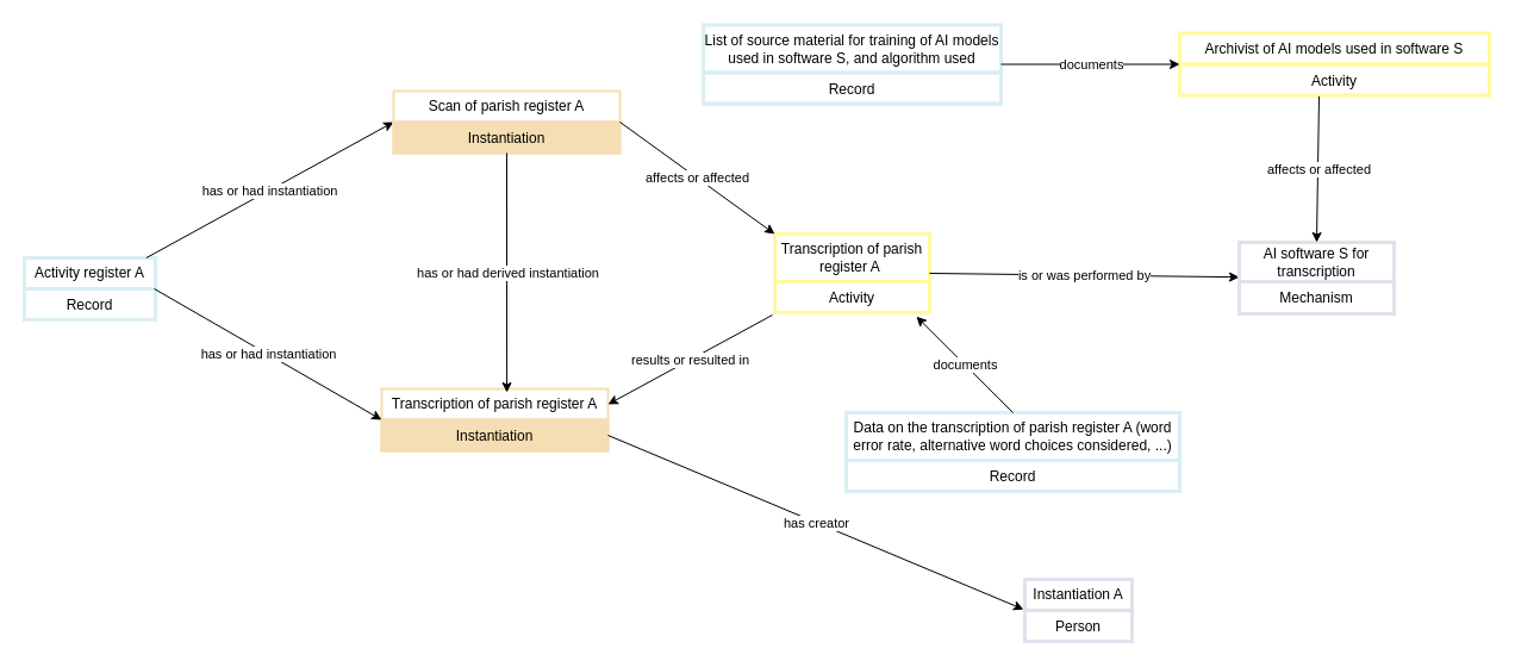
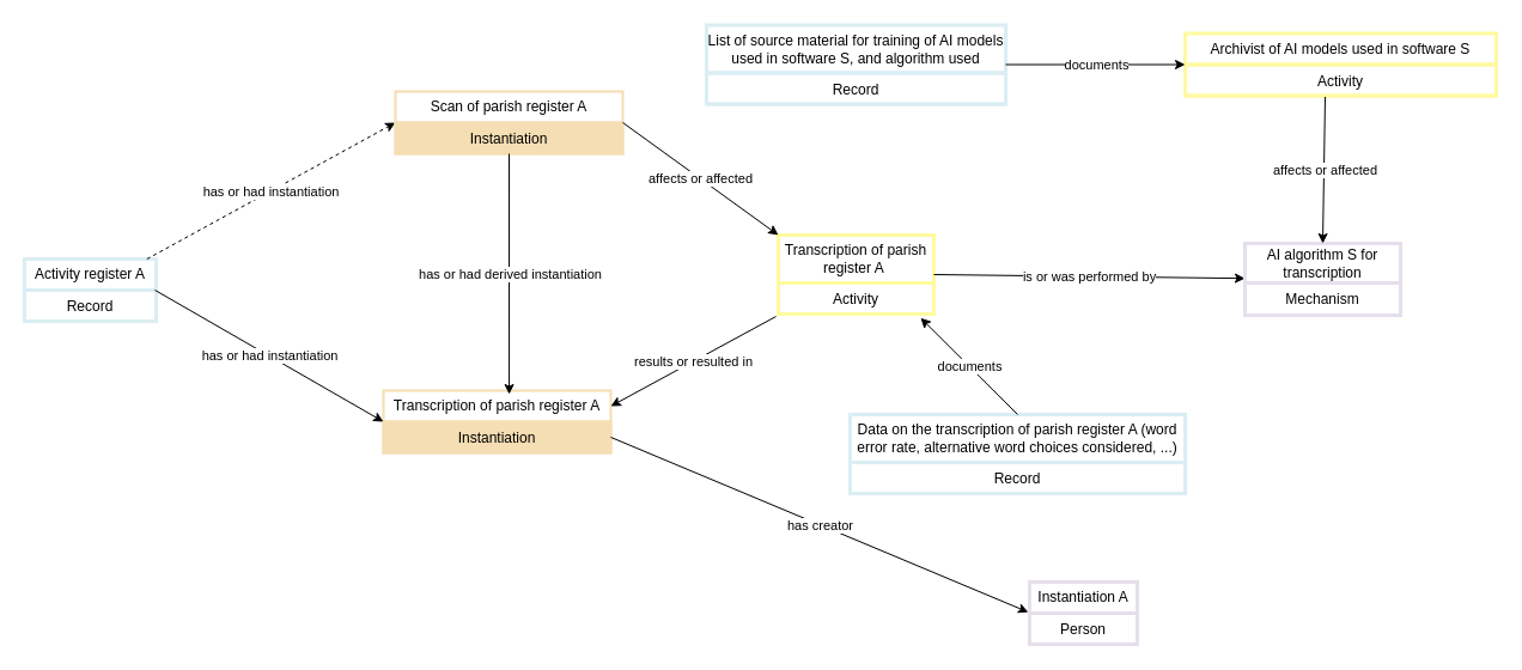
  <mxCell id="0" />
  <mxCell id="1" parent="0" />
  <mxCell id="2" value="Activity register A" style="swimlane;fontStyle=0;childLayout=stackLayout;horizontal=1;startSize=26;strokeColor=#DAEEF3;strokeWidth=3;fillColor=none;horizontalStack=0;resizeParent=1;resizeParentMax=0;resizeLast=0;collapsible=1;marginBottom=0;whiteSpace=wrap;html=1;" vertex="1" parent="1"><mxGeometry x="20" y="216" width="110" height="52" as="geometry" /></mxCell>
  <mxCell id="3" value="Record" style="text;strokeColor=#DAEEF3;strokeWidth=3;fillColor=none;align=center;verticalAlign=top;spacingLeft=4;spacingRight=4;overflow=hidden;rotatable=0;points=[[0,0.5],[1,0.5]];portConstraint=eastwest;whiteSpace=wrap;html=1;" vertex="1" parent="2"><mxGeometry y="26" width="110" height="26" as="geometry" /></mxCell>
  <mxCell id="4" value="Transcription of parish register A" style="swimlane;fontStyle=0;childLayout=stackLayout;horizontal=1;startSize=26;strokeColor=#F5DEB3;strokeWidth=2;fillColor=none;horizontalStack=0;resizeParent=1;resizeParentMax=0;resizeLast=0;collapsible=1;marginBottom=0;whiteSpace=wrap;html=1;" vertex="1" parent="1"><mxGeometry x="320" y="326" width="190" height="52" as="geometry" /></mxCell>
  <mxCell id="5" value="Instantiation&lt;div&gt;&lt;br&gt;&lt;/div&gt;" style="text;strokeColor=#F5DEB3;strokeWidth=2;fillColor=#F5DEB3;align=center;verticalAlign=top;spacingLeft=4;spacingRight=4;overflow=hidden;rotatable=0;points=[[0,0.5],[1,0.5]];portConstraint=eastwest;whiteSpace=wrap;html=1;" vertex="1" parent="4"><mxGeometry y="26" width="190" height="26" as="geometry" /></mxCell>
  <mxCell id="6" value="" style="endArrow=classic;html=1;rounded=0;entryX=0;entryY=0.5;entryDx=0;entryDy=0;exitX=0.991;exitY=0;exitDx=0;exitDy=0;exitPerimeter=0;" edge="1" parent="1" source="3" target="4"><mxGeometry relative="1" as="geometry"><mxPoint x="230" y="306" as="sourcePoint" /><mxPoint x="320" y="276" as="targetPoint" /></mxGeometry></mxCell>
  <mxCell id="7" value="has or had instantiation" style="edgeLabel;resizable=0;html=1;;align=center;verticalAlign=middle;" connectable="0" vertex="1" parent="6"><mxGeometry relative="1" as="geometry" /></mxCell>
- <mxCell id="8" value="" style="endArrow=classic;html=1;rounded=0;entryX=0;entryY=0.5;entryDx=0;entryDy=0;" edge="1" parent="1" source="2" target="10"><mxGeometry relative="1" as="geometry"><mxPoint x="130" y="156" as="sourcePoint" /><mxPoint x="331" y="156" as="targetPoint" /></mxGeometry></mxCell>
+ <mxCell id="8" value="" style="endArrow=classic;html=1;rounded=0;entryX=0;entryY=0.5;entryDx=0;entryDy=0;dashed=1;" edge="1" parent="1" source="2" target="10"><mxGeometry relative="1" as="geometry"><mxPoint x="130" y="156" as="sourcePoint" /><mxPoint x="331" y="156" as="targetPoint" /></mxGeometry></mxCell>
  <mxCell id="9" value="has or had instantiation" style="edgeLabel;resizable=0;html=1;;align=center;verticalAlign=middle;" connectable="0" vertex="1" parent="8"><mxGeometry relative="1" as="geometry" /></mxCell>
  <mxCell id="10" value="Scan of parish register A" style="swimlane;fontStyle=0;childLayout=stackLayout;horizontal=1;startSize=26;strokeColor=#F5DEB3;strokeWidth=2;fillColor=none;horizontalStack=0;resizeParent=1;resizeParentMax=0;resizeLast=0;collapsible=1;marginBottom=0;whiteSpace=wrap;html=1;" vertex="1" parent="1"><mxGeometry x="330" y="76" width="190" height="52" as="geometry" /></mxCell>
  <mxCell id="11" value="Instantiation&lt;div&gt;&lt;br&gt;&lt;/div&gt;" style="text;strokeColor=#F5DEB3;strokeWidth=2;fillColor=#F5DEB3;align=center;verticalAlign=top;spacingLeft=4;spacingRight=4;overflow=hidden;rotatable=0;points=[[0,0.5],[1,0.5]];portConstraint=eastwest;whiteSpace=wrap;html=1;" vertex="1" parent="10"><mxGeometry y="26" width="190" height="26" as="geometry" /></mxCell>
  <mxCell id="12" value="" style="endArrow=classic;html=1;rounded=0;entryX=0.553;entryY=0.058;entryDx=0;entryDy=0;exitX=0.5;exitY=1;exitDx=0;exitDy=0;entryPerimeter=0;" edge="1" parent="1" source="10" target="4"><mxGeometry relative="1" as="geometry"><mxPoint x="340" y="370" as="sourcePoint" /><mxPoint x="548" y="256" as="targetPoint" /></mxGeometry></mxCell>
  <mxCell id="13" value="has or had derived instantiation" style="edgeLabel;resizable=0;html=1;;align=center;verticalAlign=middle;" connectable="0" vertex="1" parent="12"><mxGeometry relative="1" as="geometry" /></mxCell>
  <mxCell id="14" value="Transcription of parish register A&amp;nbsp;" style="swimlane;fontStyle=0;childLayout=stackLayout;horizontal=1;startSize=40;strokeColor=#FFFAA0;strokeWidth=3;fillColor=none;horizontalStack=0;resizeParent=1;resizeParentMax=0;resizeLast=0;collapsible=1;marginBottom=0;whiteSpace=wrap;html=1;" vertex="1" parent="1"><mxGeometry x="650" y="196" width="130" height="66" as="geometry" /></mxCell>
  <mxCell id="15" value="Activity" style="text;strokeColor=#FFFAA0;strokeWidth=3;fillColor=none;align=center;verticalAlign=top;spacingLeft=4;spacingRight=4;overflow=hidden;rotatable=0;points=[[0,0.5],[1,0.5]];portConstraint=eastwest;whiteSpace=wrap;html=1;" vertex="1" parent="14"><mxGeometry y="40" width="130" height="26" as="geometry" /></mxCell>
  <mxCell id="16" value="" style="endArrow=classic;html=1;rounded=0;exitX=1;exitY=0.5;exitDx=0;exitDy=0;" edge="1" parent="1" source="14" target="18"><mxGeometry relative="1" as="geometry"><mxPoint x="790" y="230.936" as="sourcePoint" /><mxPoint x="970" y="229" as="targetPoint" /></mxGeometry></mxCell>
  <mxCell id="17" value="is or was performed by" style="edgeLabel;resizable=0;html=1;;align=center;verticalAlign=middle;" connectable="0" vertex="1" parent="16"><mxGeometry relative="1" as="geometry" /></mxCell>
- <mxCell id="18" value="AI software S for transcription" style="swimlane;fontStyle=0;childLayout=stackLayout;horizontal=1;startSize=33;strokeColor=#E5DFEC;strokeWidth=3;fillColor=none;horizontalStack=0;resizeParent=1;resizeParentMax=0;resizeLast=0;collapsible=1;marginBottom=0;whiteSpace=wrap;html=1;" vertex="1" parent="1"><mxGeometry x="1040" y="203" width="130" height="60" as="geometry" /></mxCell>
+ <mxCell id="18" value="AI algorithm S for transcription" style="swimlane;fontStyle=0;childLayout=stackLayout;horizontal=1;startSize=33;strokeColor=#E5DFEC;strokeWidth=3;fillColor=none;horizontalStack=0;resizeParent=1;resizeParentMax=0;resizeLast=0;collapsible=1;marginBottom=0;whiteSpace=wrap;html=1;" vertex="1" parent="1"><mxGeometry x="1040" y="203" width="130" height="60" as="geometry" /></mxCell>
  <mxCell id="19" value="Mechanism" style="text;strokeColor=#E5DFEC;strokeWidth=3;fillColor=none;align=center;verticalAlign=top;spacingLeft=4;spacingRight=4;overflow=hidden;rotatable=0;points=[[0,0.5],[1,0.5]];portConstraint=eastwest;whiteSpace=wrap;html=1;" vertex="1" parent="18"><mxGeometry y="33" width="130" height="27" as="geometry" /></mxCell>
  <mxCell id="20" value="Archivist of AI models used in software S" style="swimlane;fontStyle=0;childLayout=stackLayout;horizontal=1;startSize=26;strokeColor=#FFFAA0;strokeWidth=3;fillColor=none;horizontalStack=0;resizeParent=1;resizeParentMax=0;resizeLast=0;collapsible=1;marginBottom=0;whiteSpace=wrap;html=1;" vertex="1" parent="1"><mxGeometry x="990" y="27.5" width="260" height="52" as="geometry" /></mxCell>
  <mxCell id="21" value="Activity" style="text;strokeColor=#FFFAA0;strokeWidth=3;fillColor=none;align=center;verticalAlign=top;spacingLeft=4;spacingRight=4;overflow=hidden;rotatable=0;points=[[0,0.5],[1,0.5]];portConstraint=eastwest;whiteSpace=wrap;html=1;" vertex="1" parent="20"><mxGeometry y="26" width="260" height="26" as="geometry" /></mxCell>
  <mxCell id="22" value="" style="endArrow=classic;html=1;rounded=0;exitX=0.45;exitY=1.038;exitDx=0;exitDy=0;entryX=0.5;entryY=0;entryDx=0;entryDy=0;exitPerimeter=0;" edge="1" parent="1" source="21" target="18"><mxGeometry relative="1" as="geometry"><mxPoint x="1100" y="89.5" as="sourcePoint" /><mxPoint x="1100" y="179.5" as="targetPoint" /></mxGeometry></mxCell>
  <mxCell id="23" value="affects or affected" style="edgeLabel;resizable=0;html=1;;align=center;verticalAlign=middle;" connectable="0" vertex="1" parent="22"><mxGeometry relative="1" as="geometry" /></mxCell>
  <mxCell id="24" value="List of source material for training of AI models used in software S, and algorithm used" style="swimlane;fontStyle=0;childLayout=stackLayout;horizontal=1;startSize=40;strokeColor=#DAEEF3;strokeWidth=3;fillColor=none;horizontalStack=0;resizeParent=1;resizeParentMax=0;resizeLast=0;collapsible=1;marginBottom=0;whiteSpace=wrap;html=1;" vertex="1" parent="1"><mxGeometry x="590" y="20.5" width="250" height="66" as="geometry" /></mxCell>
  <mxCell id="25" value="Record" style="text;strokeColor=#DAEEF3;strokeWidth=3;fillColor=none;align=center;verticalAlign=top;spacingLeft=4;spacingRight=4;overflow=hidden;rotatable=0;points=[[0,0.5],[1,0.5]];portConstraint=eastwest;whiteSpace=wrap;html=1;" vertex="1" parent="24"><mxGeometry y="40" width="250" height="26" as="geometry" /></mxCell>
  <mxCell id="26" value="" style="endArrow=classic;html=1;rounded=0;exitX=1;exitY=0.5;exitDx=0;exitDy=0;entryX=0;entryY=0.5;entryDx=0;entryDy=0;" edge="1" parent="1" source="24" target="20"><mxGeometry relative="1" as="geometry"><mxPoint x="1182" y="128" as="sourcePoint" /><mxPoint x="1180" y="251" as="targetPoint" /></mxGeometry></mxCell>
  <mxCell id="27" value="documents" style="edgeLabel;resizable=0;html=1;;align=center;verticalAlign=middle;" connectable="0" vertex="1" parent="26"><mxGeometry relative="1" as="geometry" /></mxCell>
  <mxCell id="28" value="" style="endArrow=classic;html=1;rounded=0;exitX=1;exitY=0.5;exitDx=0;exitDy=0;entryX=0;entryY=0;entryDx=0;entryDy=0;" edge="1" parent="1" source="10" target="14"><mxGeometry relative="1" as="geometry"><mxPoint x="812" y="116" as="sourcePoint" /><mxPoint x="810" y="239" as="targetPoint" /></mxGeometry></mxCell>
  <mxCell id="29" value="affects or affected" style="edgeLabel;resizable=0;html=1;;align=center;verticalAlign=middle;" connectable="0" vertex="1" parent="28"><mxGeometry relative="1" as="geometry" /></mxCell>
  <mxCell id="30" value="" style="endArrow=classic;html=1;rounded=0;exitX=-0.015;exitY=1.077;exitDx=0;exitDy=0;entryX=1;entryY=0.25;entryDx=0;entryDy=0;exitPerimeter=0;" edge="1" parent="1" source="15" target="4"><mxGeometry relative="1" as="geometry"><mxPoint x="580" y="356" as="sourcePoint" /><mxPoint x="710" y="450" as="targetPoint" /></mxGeometry></mxCell>
  <mxCell id="31" value="results or resulted in" style="edgeLabel;resizable=0;html=1;;align=center;verticalAlign=middle;" connectable="0" vertex="1" parent="30"><mxGeometry relative="1" as="geometry" /></mxCell>
  <mxCell id="32" value="Data on the transcription of parish register A (word error rate, alternative word choices considered, ...)" style="swimlane;fontStyle=0;childLayout=stackLayout;horizontal=1;startSize=40;strokeColor=#DAEEF3;strokeWidth=3;fillColor=none;horizontalStack=0;resizeParent=1;resizeParentMax=0;resizeLast=0;collapsible=1;marginBottom=0;whiteSpace=wrap;html=1;" vertex="1" parent="1"><mxGeometry x="710" y="346" width="280" height="66" as="geometry" /></mxCell>
  <mxCell id="33" value="Record" style="text;strokeColor=#DAEEF3;strokeWidth=3;fillColor=none;align=center;verticalAlign=top;spacingLeft=4;spacingRight=4;overflow=hidden;rotatable=0;points=[[0,0.5],[1,0.5]];portConstraint=eastwest;whiteSpace=wrap;html=1;" vertex="1" parent="32"><mxGeometry y="40" width="280" height="26" as="geometry" /></mxCell>
  <mxCell id="34" value="" style="endArrow=classic;html=1;rounded=0;exitX=0.5;exitY=0;exitDx=0;exitDy=0;entryX=0.915;entryY=1.127;entryDx=0;entryDy=0;entryPerimeter=0;" edge="1" parent="1" source="32" target="15"><mxGeometry relative="1" as="geometry"><mxPoint x="750" y="351.41" as="sourcePoint" /><mxPoint x="900" y="352.41" as="targetPoint" /></mxGeometry></mxCell>
  <mxCell id="35" value="documents" style="edgeLabel;resizable=0;html=1;;align=center;verticalAlign=middle;" connectable="0" vertex="1" parent="34"><mxGeometry relative="1" as="geometry" /></mxCell>
  <mxCell id="36" value="Instantiation A" style="swimlane;fontStyle=0;childLayout=stackLayout;horizontal=1;startSize=26;strokeColor=#E5DFEC;strokeWidth=3;fillColor=none;horizontalStack=0;resizeParent=1;resizeParentMax=0;resizeLast=0;collapsible=1;marginBottom=0;whiteSpace=wrap;html=1;" vertex="1" parent="1"><mxGeometry x="860" y="486" width="90" height="52" as="geometry" /></mxCell>
  <mxCell id="37" value="Person" style="text;strokeColor=#E5DFEC;strokeWidth=3;fillColor=none;align=center;verticalAlign=top;spacingLeft=4;spacingRight=4;overflow=hidden;rotatable=0;points=[[0,0.5],[1,0.5]];portConstraint=eastwest;whiteSpace=wrap;html=1;" vertex="1" parent="36"><mxGeometry y="26" width="90" height="26" as="geometry" /></mxCell>
  <mxCell id="38" value="" style="endArrow=classic;html=1;rounded=0;entryX=-0.012;entryY=-0.032;entryDx=0;entryDy=0;exitX=1;exitY=0.75;exitDx=0;exitDy=0;entryPerimeter=0;" edge="1" parent="1" source="4" target="37"><mxGeometry relative="1" as="geometry"><mxPoint x="560" y="371.5" as="sourcePoint" /><mxPoint x="560" y="572.5" as="targetPoint" /></mxGeometry></mxCell>
  <mxCell id="39" value="has creator" style="edgeLabel;resizable=0;html=1;;align=center;verticalAlign=middle;" connectable="0" vertex="1" parent="38"><mxGeometry relative="1" as="geometry" /></mxCell>
